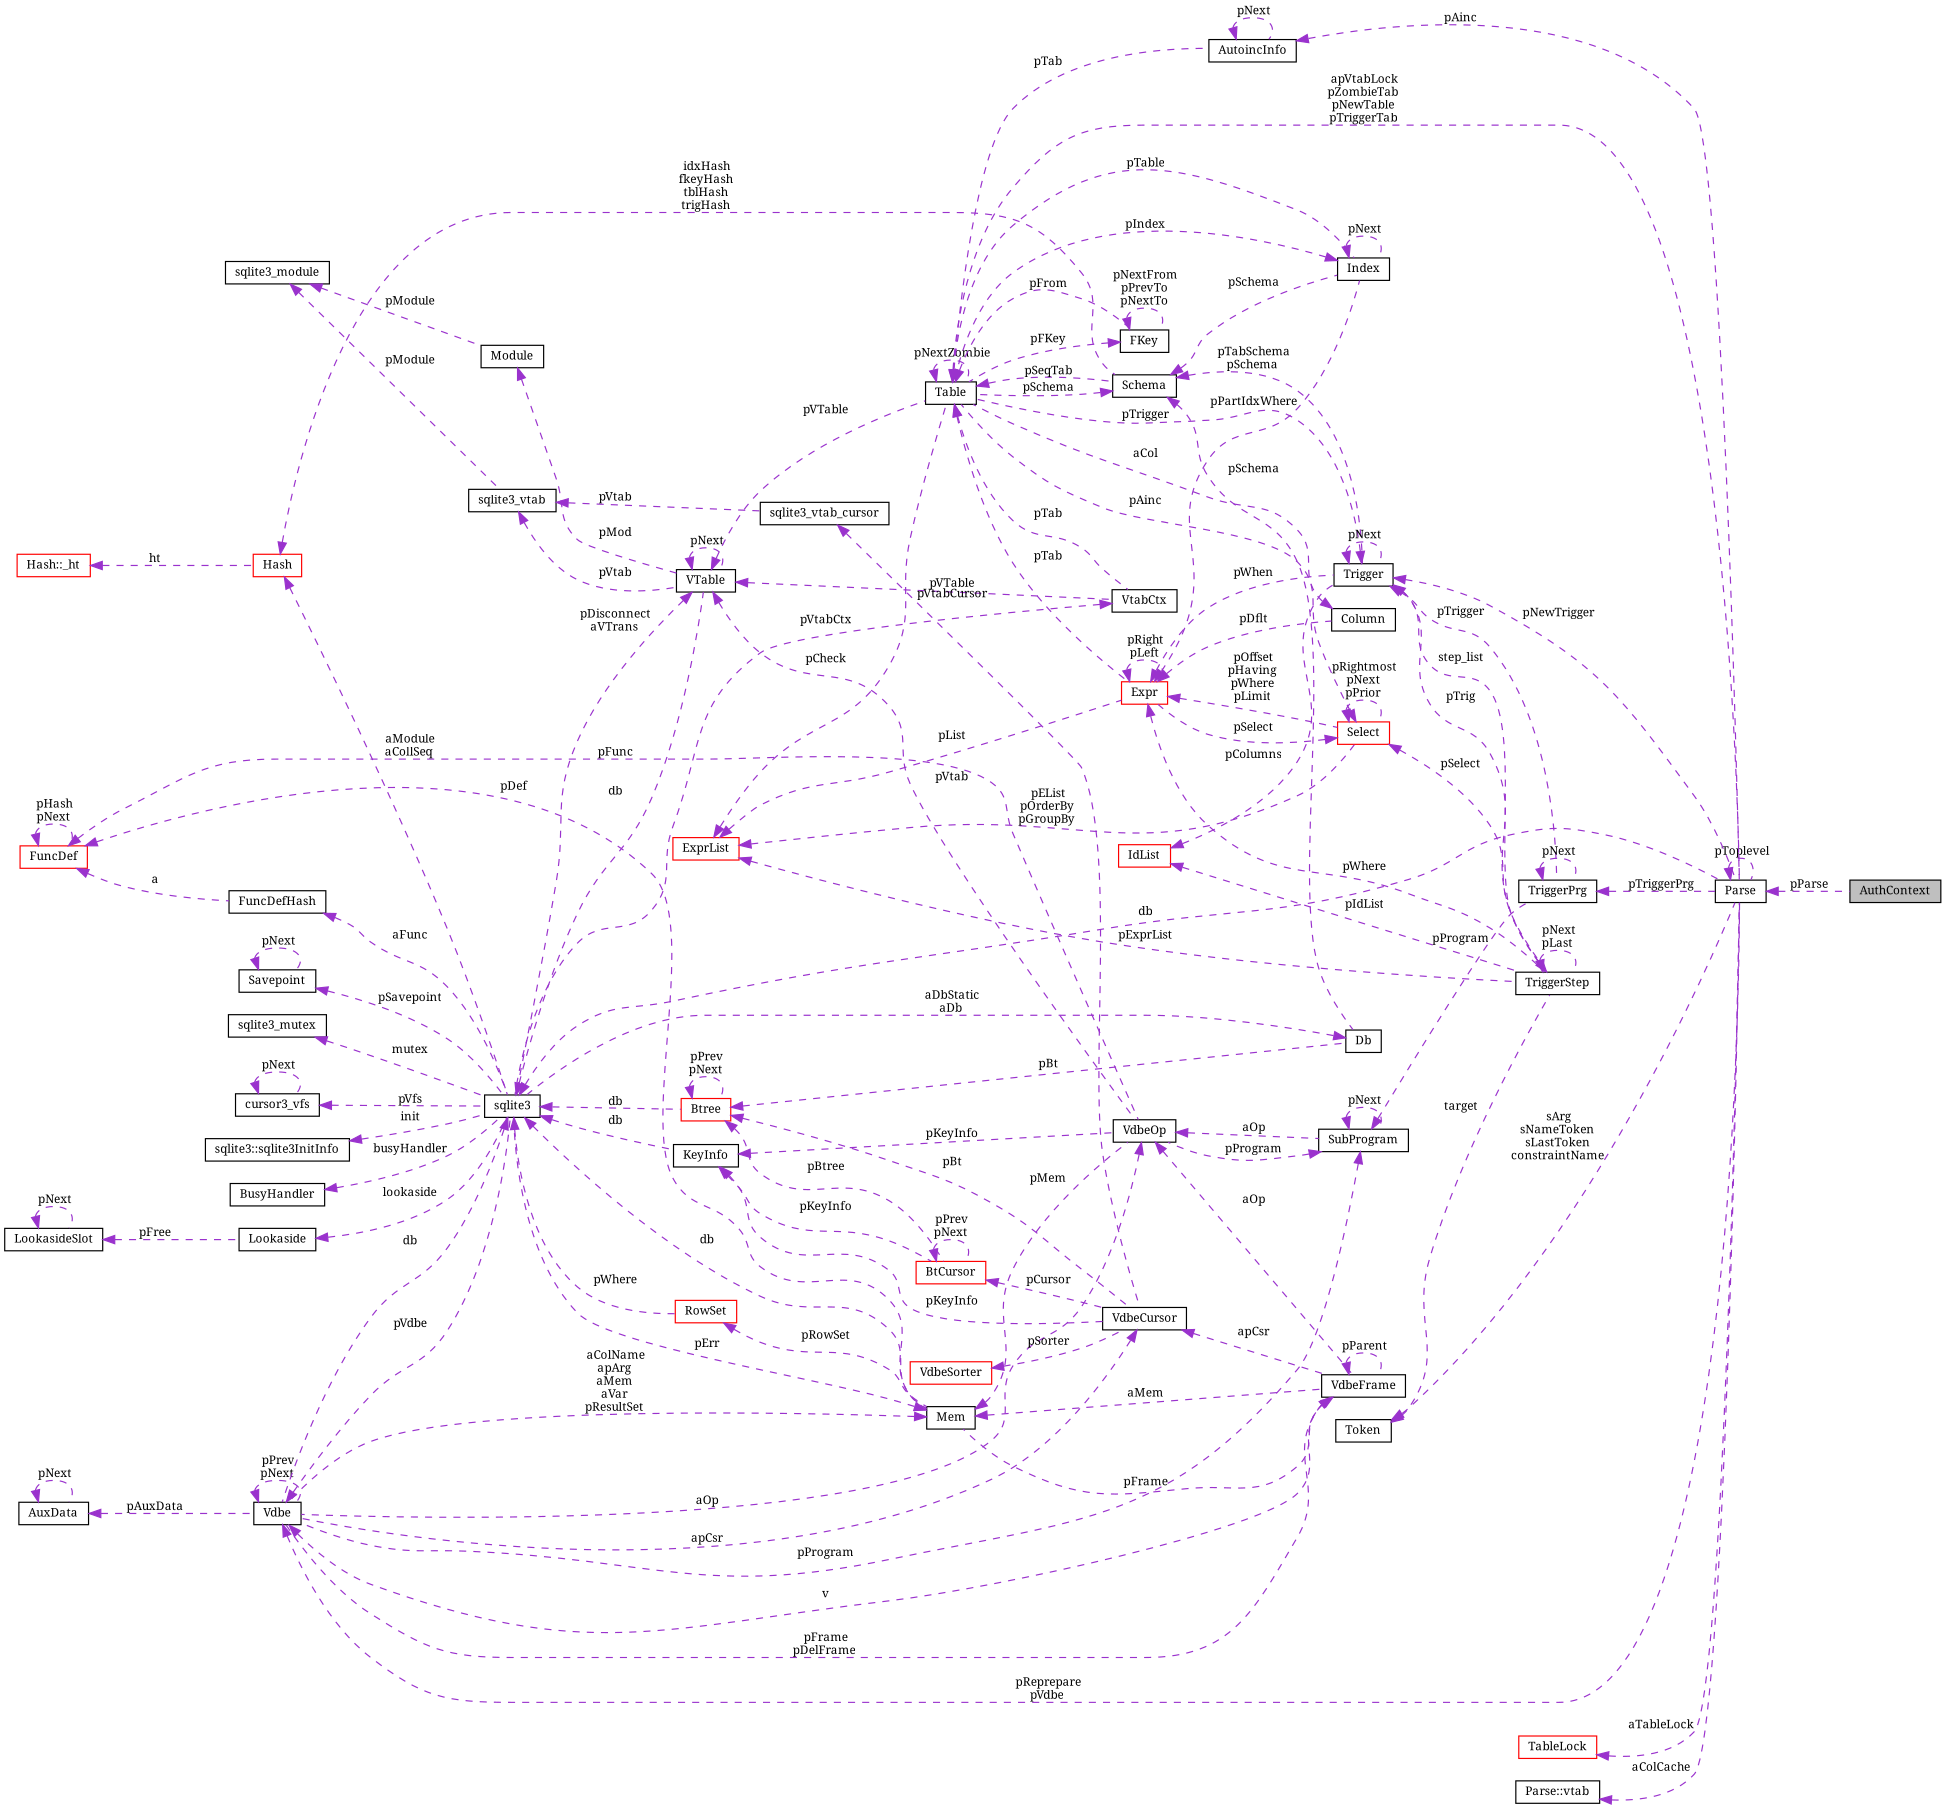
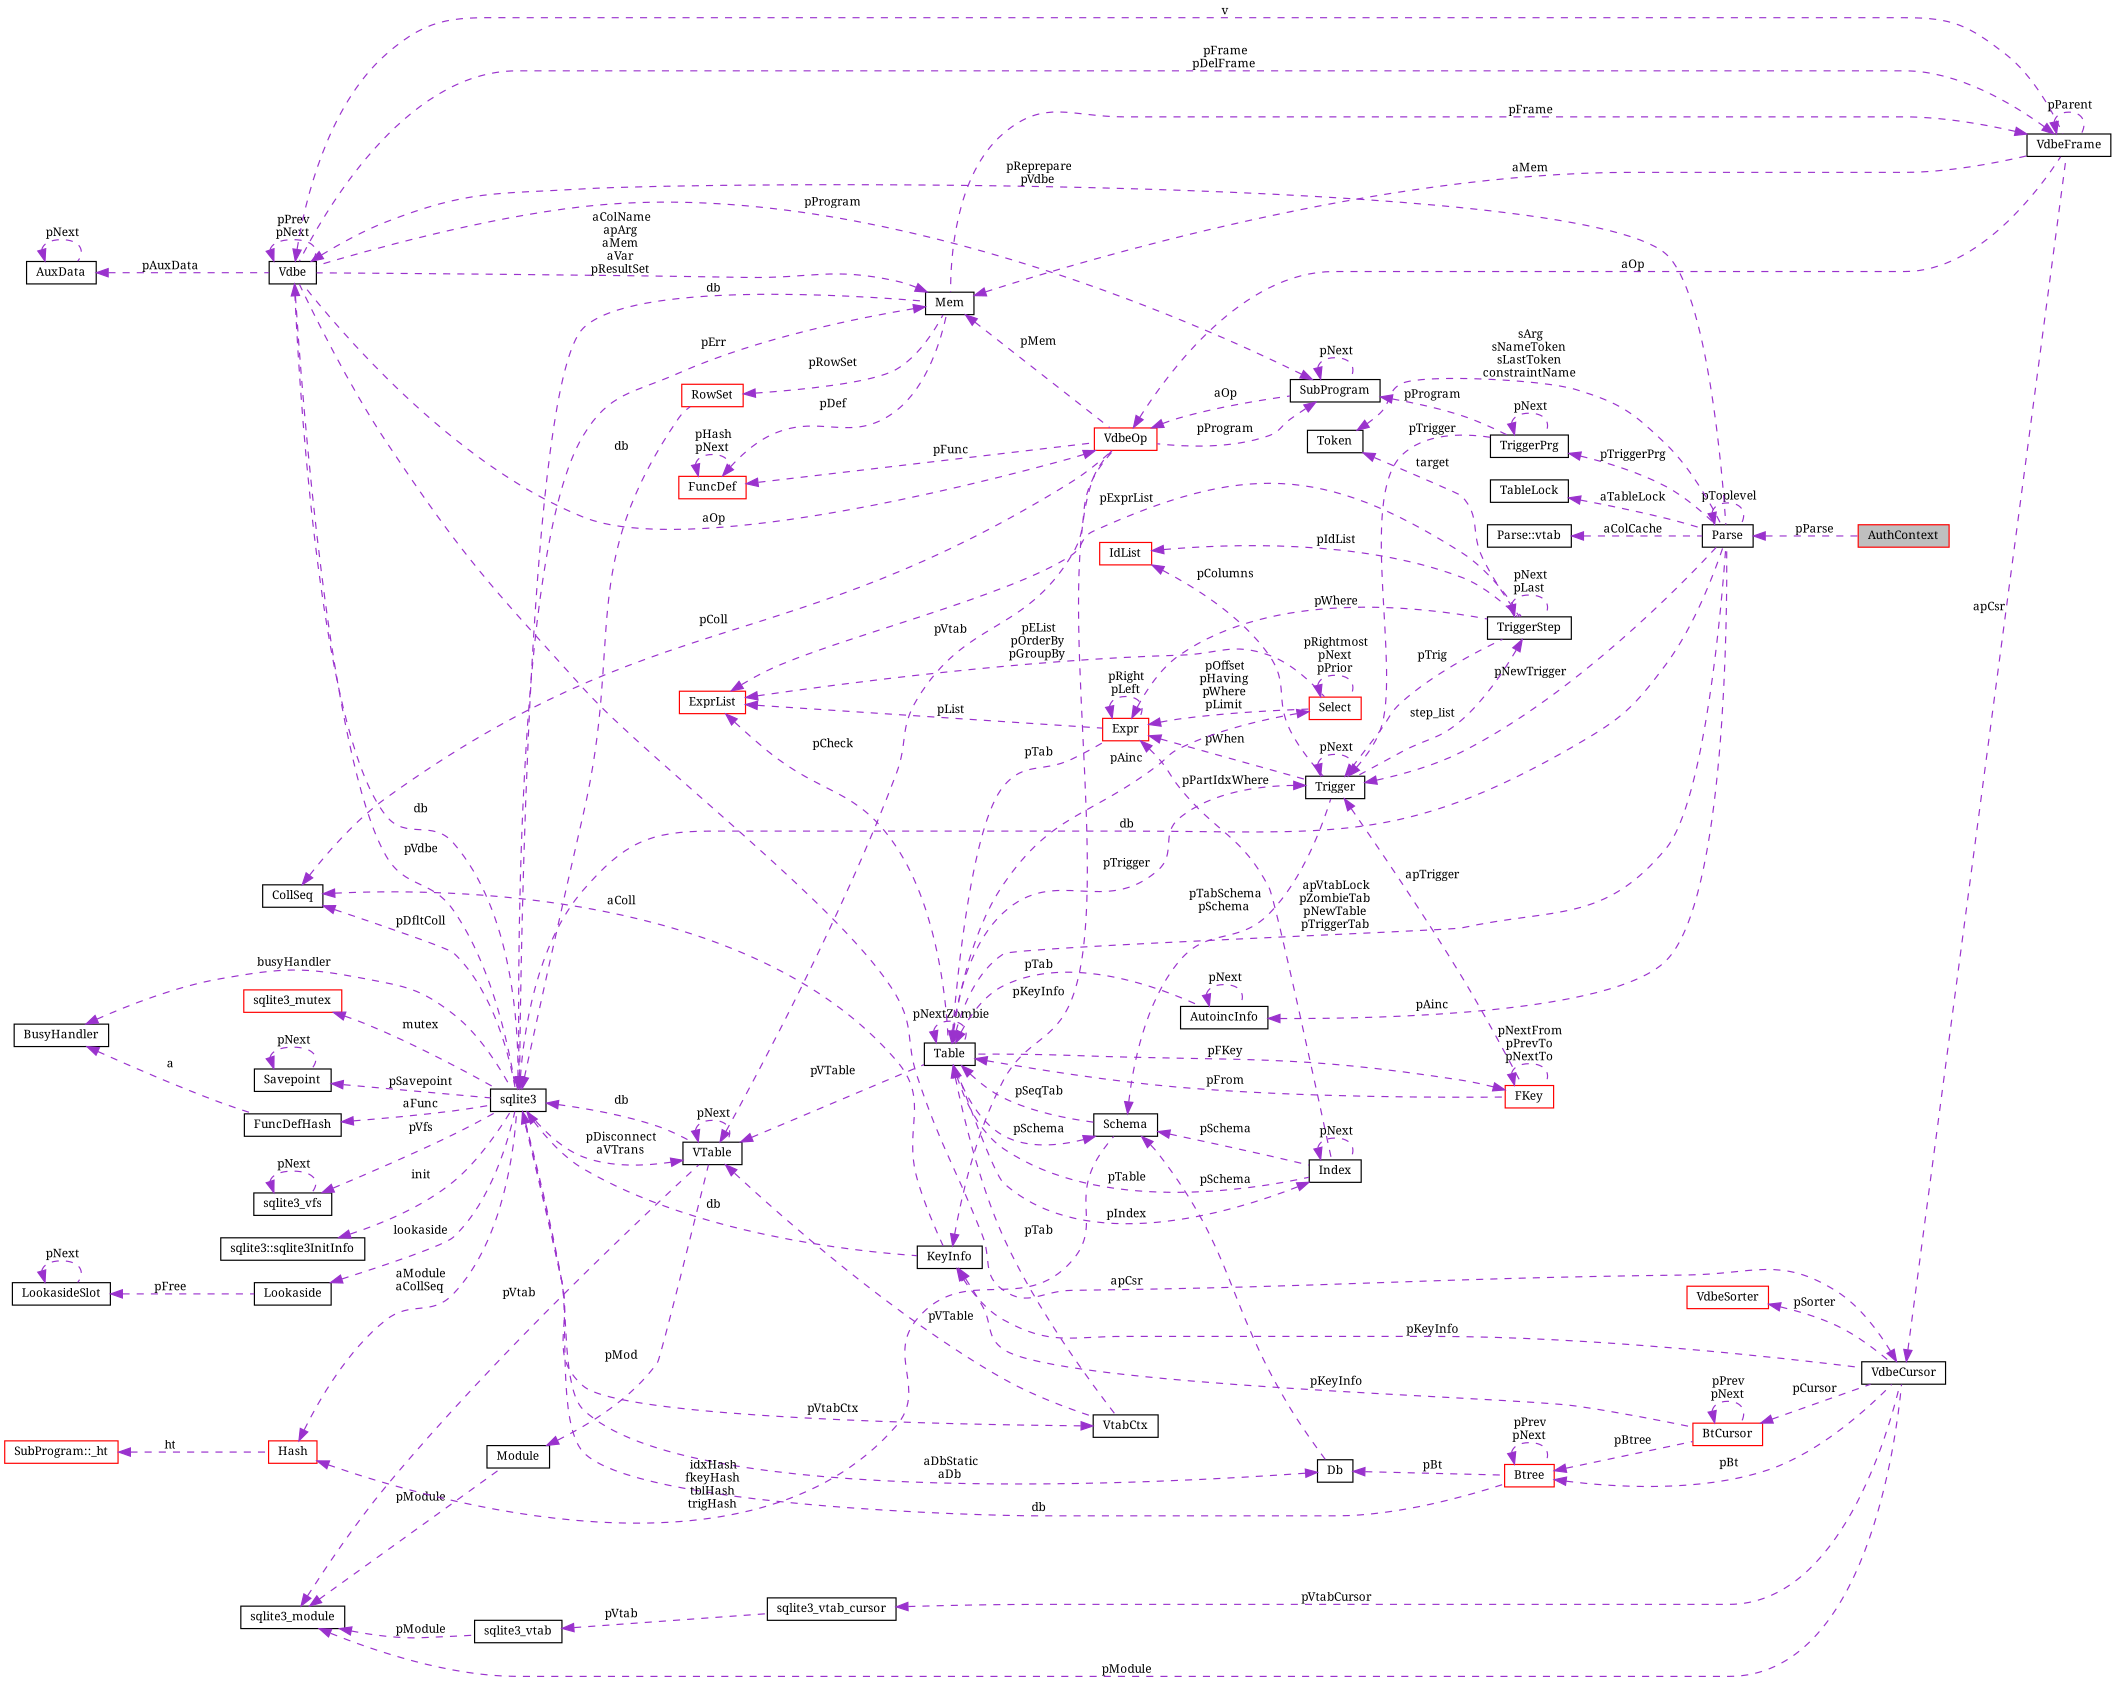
  digraph {
    fontname="Noto Serif"
    rankdir=LR
    node [color=black fillcolor=white fontname="Noto Serif" fontsize=10 shape=record style=filled]
    edge [color=darkorchid3 dir=back fontname="Noto Serif" fontsize=10 labelfontname=Helvetica labelfontsize=10 style=dashed]
-   n1 [fillcolor=grey75 fontcolor=black height=0.2 label=AuthContext width=0.4]
+   n1 [color=red fillcolor=grey75 fontcolor=black height=0.2 label=AuthContext width=0.4]
    n2 [height=0.2 label=Parse width=0.4]
    n3 [height=0.2 label=Vdbe width=0.4]
    n4 [height=0.2 label=sqlite3 width=0.4]
    n5 [height=0.2 label=VdbeFrame width=0.4]
    n6 [height=0.2 label=Mem width=0.4]
    n7 [height=0.2 label=VTable width=0.4]
    n8 [color=red height=0.2 label=Btree width=0.4]
    n9 [height=0.2 label=KeyInfo width=0.4]
    n10 [color=red height=0.2 label=RowSet width=0.4]
-   n11 [height=0.2 label=VdbeOp width=0.4]
+   n11 [color=red height=0.2 label=VdbeOp width=0.4]
    n12 [height=0.2 label=SubProgram width=0.4]
    n13 [height=0.2 label=VtabCtx width=0.4]
    n14 [height=0.2 label=Table width=0.4]
    n15 [height=0.2 label=VdbeCursor width=0.4]
    n16 [height=0.2 label=Db width=0.4]
    n17 [color=red height=0.2 label=BtCursor width=0.4]
    n18 [height=0.2 label=Savepoint width=0.4]
    n19 [height=0.2 label=FuncDefHash width=0.4]
    n20 [color=red height=0.2 label=FuncDef width=0.4]
    n21 [height=0.2 label=Lookaside width=0.4]
    n22 [height=0.2 label=LookasideSlot width=0.4]
-   n23 [height=0.2 label=sqlite3_mutex width=0.4]
-   n24 [height=0.2 label=cursor3_vfs width=0.4]
+   n23 [color=red height=0.2 label=sqlite3_mutex width=0.4]
+   n24 [height=0.2 label=sqlite3_vfs width=0.4]
    n25 [height=0.2 label="sqlite3::sqlite3InitInfo" width=0.4]
    n26 [height=0.2 label=BusyHandler width=0.4]
    n27 [height=0.2 label=Schema width=0.4]
    n28 [color=red height=0.2 label=Expr width=0.4]
-   n29 [height=0.2 label=FKey width=0.4]
+   n29 [color=red height=0.2 label=FKey width=0.4]
    n30 [height=0.2 label=Index width=0.4]
    n31 [height=0.2 label=AutoincInfo width=0.4]
    n32 [height=0.2 label=Module width=0.4]
    n33 [height=0.2 label=sqlite3_module width=0.4]
    n34 [height=0.2 label=sqlite3_vtab width=0.4]
    n35 [height=0.2 label=sqlite3_vtab_cursor width=0.4]
    n36 [height=0.2 label=Trigger width=0.4]
-   n37 [height=0.2 label=Column width=0.4]
    n38 [color=red height=0.2 label=Select width=0.4]
    n39 [height=0.2 label=TriggerStep width=0.4]
    n40 [height=0.2 label=TriggerPrg width=0.4]
    n41 [color=red height=0.2 label=Hash width=0.4]
-   n42 [color=red height=0.2 label="Hash::_ht" width=0.4]
+   n42 [color=red height=0.2 label="SubProgram::_ht" width=0.4]
    n43 [color=red height=0.2 label=ExprList width=0.4]
    n44 [height=0.2 label=Token width=0.4]
    n45 [color=red height=0.2 label=IdList width=0.4]
+   n46 [height=0.2 label=CollSeq width=0.4]
    n47 [color=red height=0.2 label=VdbeSorter width=0.4]
    n48 [height=0.2 label=AuxData width=0.4]
-   n49 [color=red height=0.2 label=TableLock width=0.4]
+   n49 [height=0.2 label=TableLock width=0.4]
    n50 [height=0.2 label="Parse::vtab" width=0.4]
    n2 -> n1 [label=" pParse"]
    n2 -> n2 [label=" pToplevel"]
    n3 -> n2 [label=" pReprepare\npVdbe"]
    n3 -> n3 [label=" pPrev\npNext"]
    n3 -> n4 [label=" pVdbe"]
    n3 -> n5 [label=" v"]
    n4 -> n2 [label=" db"]
    n4 -> n3 [label=" db"]
    n4 -> n6 [label=" db"]
    n4 -> n7 [label=" db"]
    n4 -> n8 [label=" db"]
    n4 -> n9 [label=" db"]
-   n4 -> n10 [label=" pWhere"]
+   n4 -> n10 [label=" db"]
    n5 -> n3 [label=" pFrame\npDelFrame"]
    n5 -> n5 [label=" pParent"]
    n5 -> n6 [label=" pFrame"]
    n6 -> n3 [label=" aColName\napArg\naMem\naVar\npResultSet"]
    n6 -> n4 [label=" pErr"]
    n6 -> n5 [label=" aMem"]
    n6 -> n11 [label=" pMem"]
    n7 -> n4 [label=" pDisconnect\naVTrans"]
    n7 -> n7 [label=" pNext"]
    n7 -> n11 [label=" pVtab"]
    n7 -> n13 [label=" pVTable"]
    n7 -> n14 [label=" pVTable"]
    n8 -> n8 [label=" pPrev\npNext"]
    n8 -> n15 [label=" pBt"]
-   n8 -> n16 [label=" pBt"]
+   n16 -> n8 [label=" pBt"]
    n8 -> n17 [label=" pBtree"]
    n9 -> n11 [label=" pKeyInfo"]
    n9 -> n15 [label=" pKeyInfo"]
    n9 -> n17 [label=" pKeyInfo"]
    n10 -> n6 [label=" pRowSet"]
    n11 -> n3 [label=" aOp"]
    n11 -> n5 [label=" aOp"]
    n11 -> n12 [label=" aOp"]
    n12 -> n3 [label=" pProgram"]
    n12 -> n11 [label=" pProgram"]
    n12 -> n12 [label=" pNext"]
    n12 -> n40 [label=" pProgram"]
    n13 -> n4 [label=" pVtabCtx"]
    n14 -> n2 [label=" apVtabLock\npZombieTab\npNewTable\npTriggerTab"]
    n14 -> n13 [label=" pTab"]
    n14 -> n14 [label=" pNextZombie"]
    n14 -> n27 [label=" pSeqTab"]
    n14 -> n28 [label=" pTab"]
    n14 -> n29 [label=" pFrom"]
    n14 -> n30 [label=" pTable"]
    n14 -> n31 [label=" pTab"]
    n15 -> n3 [label=" apCsr"]
    n15 -> n5 [label=" apCsr"]
    n16 -> n4 [label=" aDbStatic\naDb"]
    n17 -> n15 [label=" pCursor"]
    n17 -> n17 [label=" pPrev\npNext"]
    n18 -> n4 [label=" pSavepoint"]
    n18 -> n18 [label=" pNext"]
    n19 -> n4 [label=" aFunc"]
    n20 -> n6 [label=" pDef"]
    n20 -> n11 [label=" pFunc"]
-   n20 -> n19 [label=" a"]
+   n26 -> n19 [label=" a"]
    n20 -> n20 [label=" pHash\npNext"]
    n21 -> n4 [label=" lookaside"]
    n22 -> n21 [label=" pFree"]
    n22 -> n22 [label=" pNext"]
    n23 -> n4 [label=" mutex"]
    n24 -> n4 [label=" pVfs"]
    n24 -> n24 [label=" pNext"]
    n25 -> n4 [label=" init"]
    n26 -> n4 [label=" busyHandler"]
    n27 -> n14 [label=" pSchema"]
    n27 -> n16 [label=" pSchema"]
    n27 -> n30 [label=" pSchema"]
    n27 -> n36 [label=" pTabSchema\npSchema"]
    n28 -> n28 [label=" pRight\npLeft"]
    n28 -> n30 [label=" pPartIdxWhere"]
    n28 -> n36 [label=" pWhen"]
-   n28 -> n37 [label=" pDflt"]
    n28 -> n38 [label=" pOffset\npHaving\npWhere\npLimit"]
    n28 -> n39 [label=" pWhere"]
    n29 -> n14 [label=" pFKey"]
    n29 -> n29 [label=" pNextFrom\npPrevTo\npNextTo"]
    n30 -> n14 [label=" pIndex"]
    n30 -> n30 [label=" pNext"]
    n31 -> n2 [label=" pAinc"]
    n31 -> n31 [label=" pNext"]
    n32 -> n7 [label=" pMod"]
+   n33 -> n15 [label=" pModule"]
    n33 -> n32 [label=" pModule"]
    n33 -> n34 [label=" pModule"]
-   n34 -> n7 [label=" pVtab"]
+   n33 -> n7 [label=" pVtab"]
    n34 -> n35 [label=" pVtab"]
    n35 -> n15 [label=" pVtabCursor"]
    n36 -> n2 [label=" pNewTrigger"]
    n36 -> n14 [label=" pTrigger"]
+   n36 -> n29 [label=" apTrigger"]
    n36 -> n36 [label=" pNext"]
    n36 -> n39 [label=" pTrig"]
    n36 -> n40 [label=" pTrigger"]
-   n37 -> n14 [label=" aCol"]
    n38 -> n14 [label=" pAinc"]
-   n38 -> n28 [label=" pSelect"]
    n38 -> n38 [label=" pRightmost\npNext\npPrior"]
-   n38 -> n39 [label=" pSelect"]
    n39 -> n36 [label=" step_list"]
    n39 -> n39 [label=" pNext\npLast"]
    n40 -> n2 [label=" pTriggerPrg"]
    n40 -> n40 [label=" pNext"]
    n41 -> n4 [label=" aModule\naCollSeq"]
    n41 -> n27 [label=" idxHash\nfkeyHash\ntblHash\ntrigHash"]
    n42 -> n41 [label=" ht"]
    n43 -> n14 [label=" pCheck"]
    n43 -> n28 [label=" pList"]
    n43 -> n38 [label=" pEList\npOrderBy\npGroupBy"]
    n43 -> n39 [label=" pExprList"]
    n44 -> n2 [label=" sArg\nsNameToken\nsLastToken\nconstraintName"]
    n44 -> n39 [label=" target"]
    n45 -> n36 [label=" pColumns"]
    n45 -> n39 [label=" pIdList"]
+   n46 -> n4 [label=" pDfltColl"]
+   n46 -> n9 [label=" aColl"]
+   n46 -> n11 [label=" pColl"]
    n47 -> n15 [label=" pSorter"]
    n48 -> n3 [label=" pAuxData"]
    n48 -> n48 [label=" pNext"]
    n49 -> n2 [label=" aTableLock"]
    n50 -> n2 [label=" aColCache"]
  }
